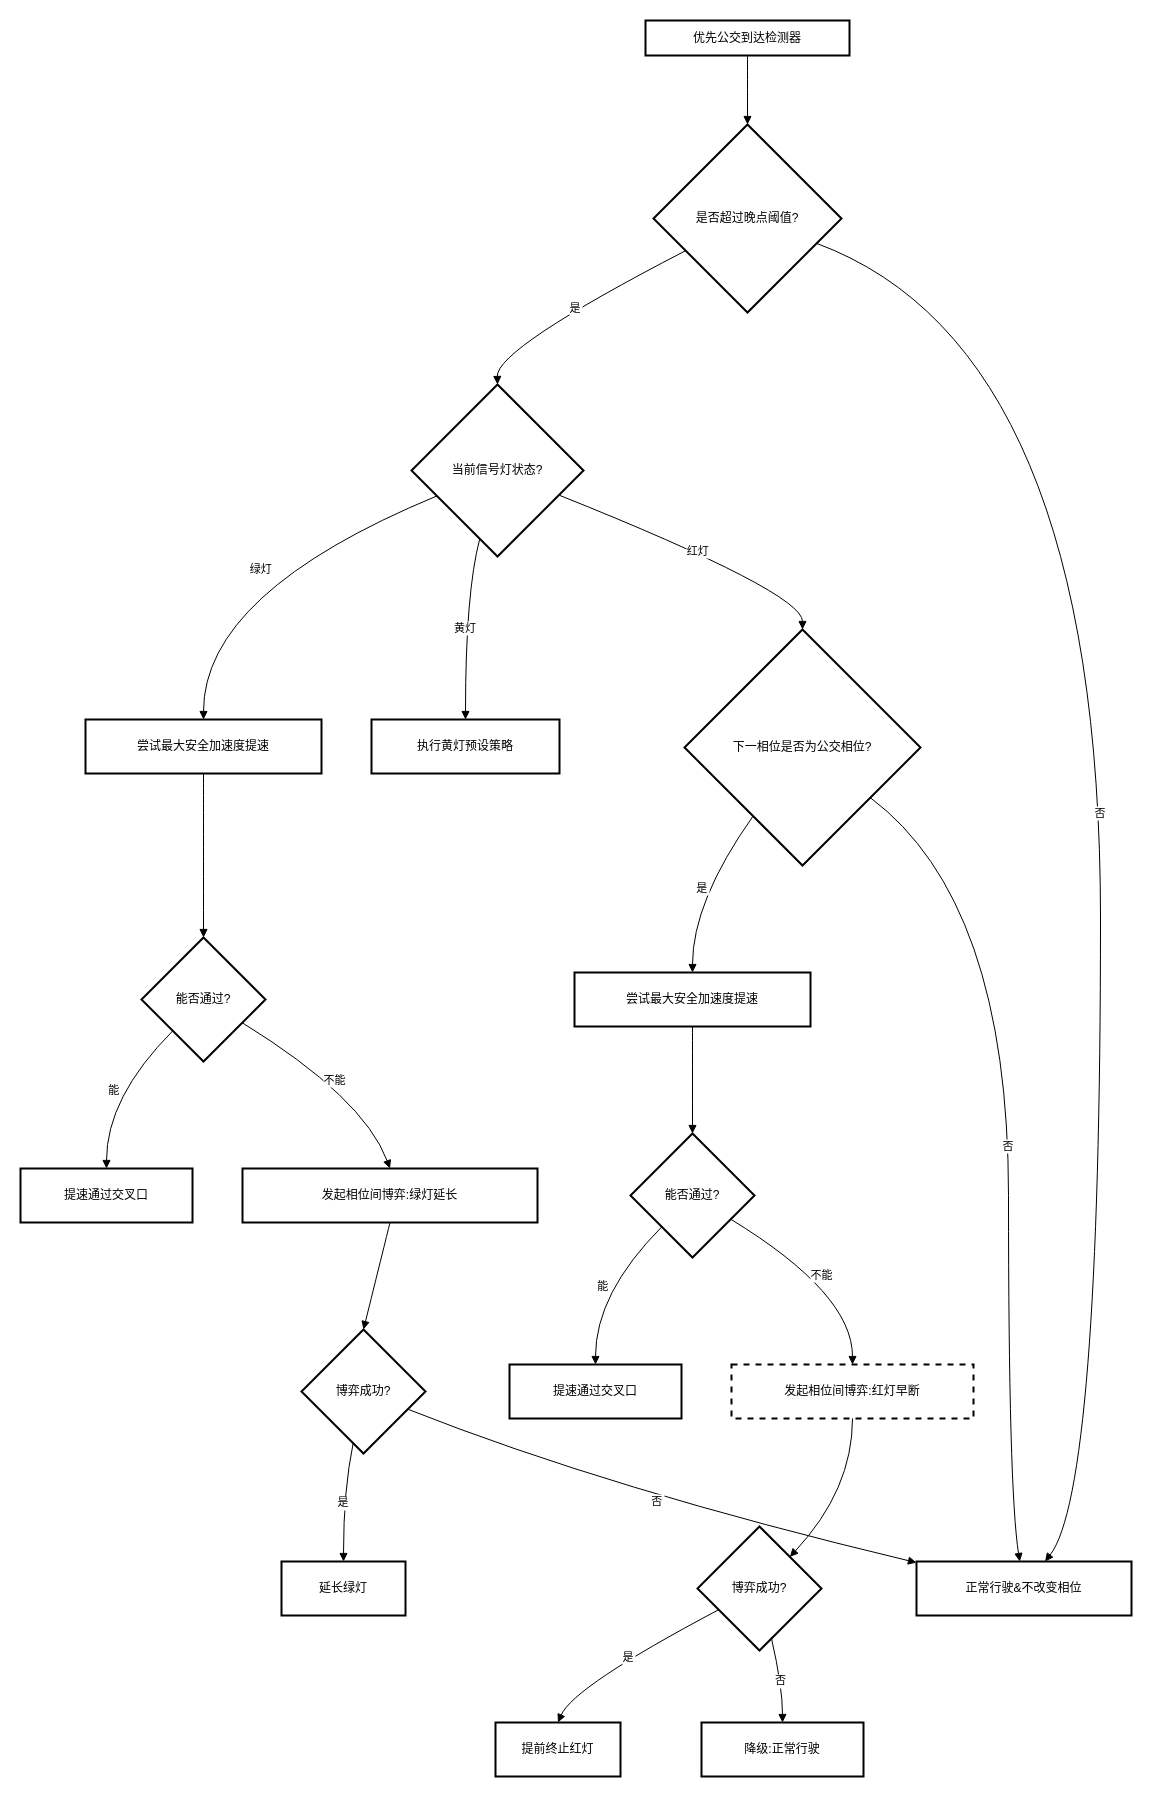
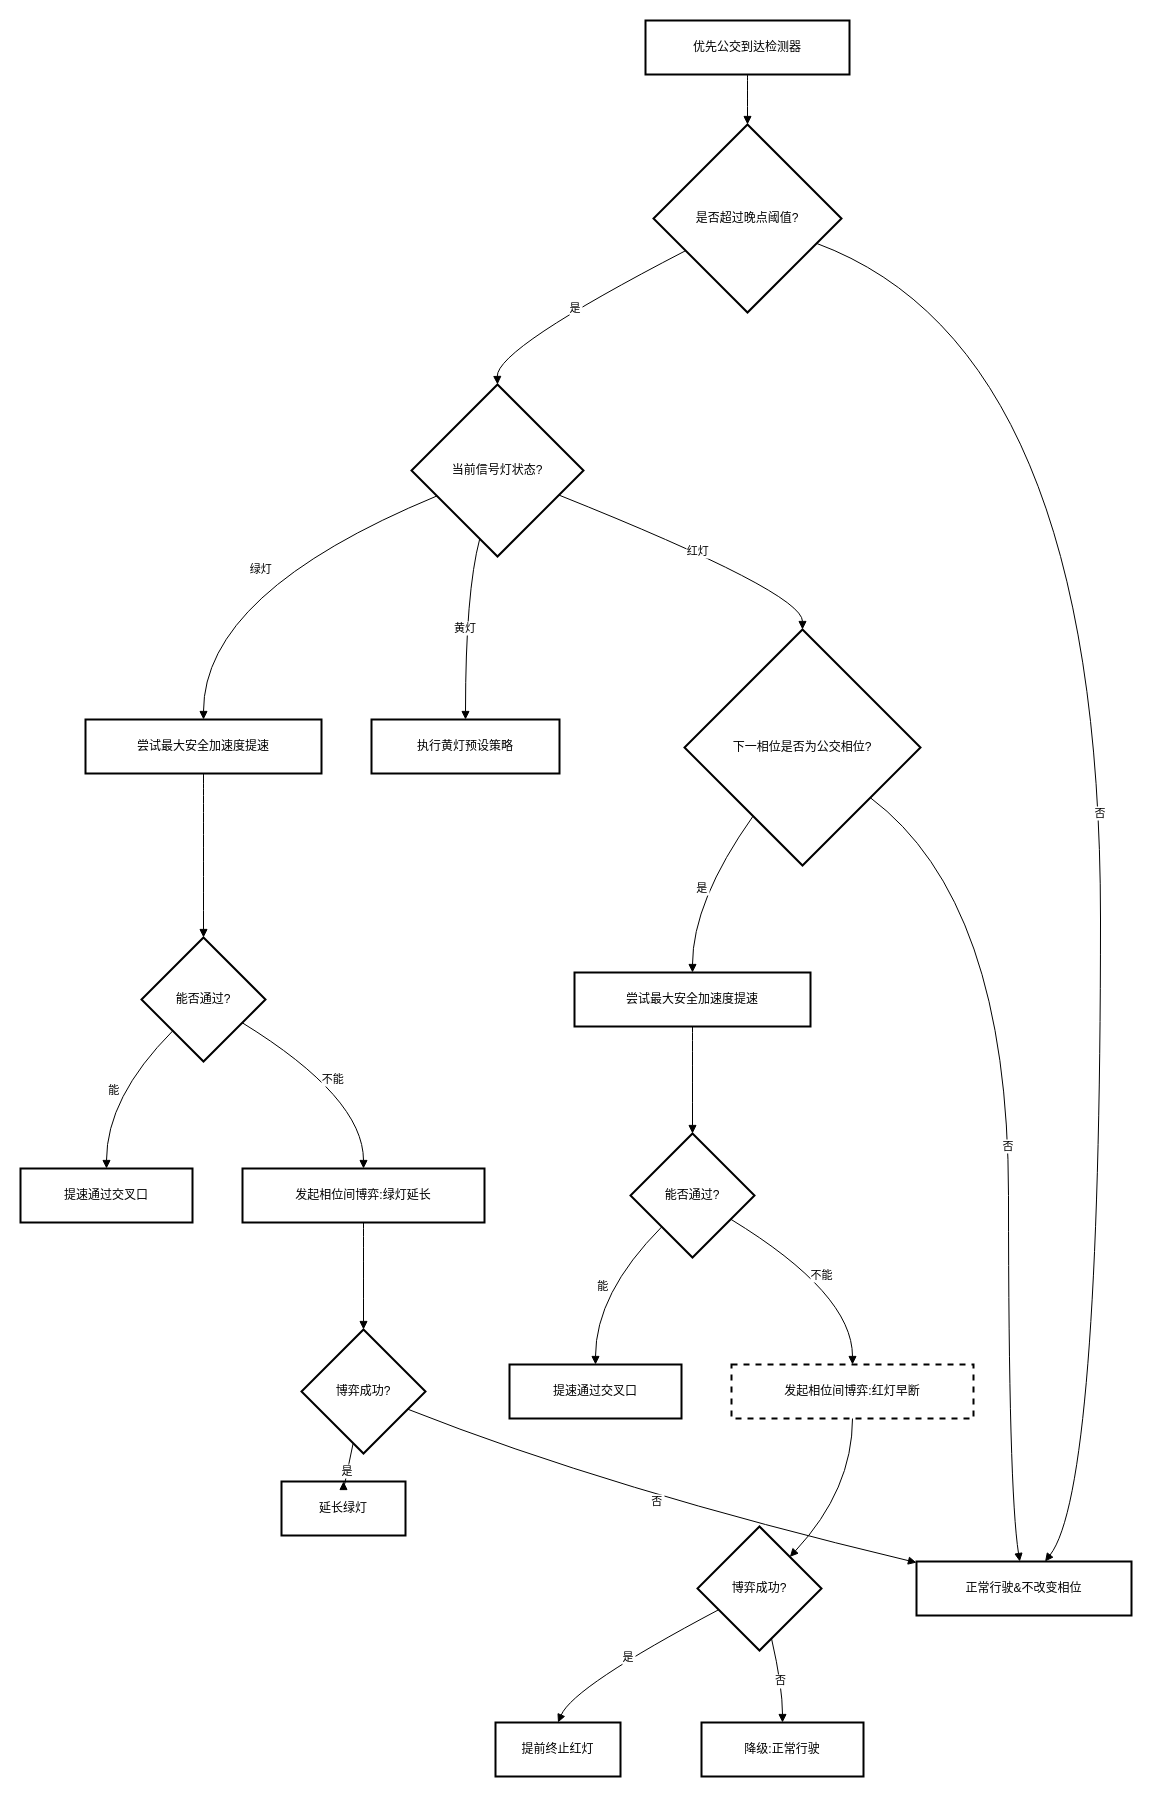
  <mxCell id="0" />
  <mxCell id="1" parent="0" />
- <mxCell id="2" value="优先公交到达检测器" style="whiteSpace=wrap;strokeWidth=2;" vertex="1" parent="1"><mxGeometry x="645" y="20" width="204" height="35" as="geometry" /></mxCell>
+ <mxCell id="2" value="优先公交到达检测器" style="whiteSpace=wrap;strokeWidth=2;" vertex="1" parent="1"><mxGeometry x="645" y="20" width="204" height="54" as="geometry" /></mxCell>
  <mxCell id="3" value="是否超过晚点阈值?" style="rhombus;strokeWidth=2;whiteSpace=wrap;" vertex="1" parent="1"><mxGeometry x="653" y="124" width="188" height="188" as="geometry" /></mxCell>
  <mxCell id="4" value="当前信号灯状态?" style="rhombus;strokeWidth=2;whiteSpace=wrap;" vertex="1" parent="1"><mxGeometry x="411" y="384" width="172" height="172" as="geometry" /></mxCell>
  <mxCell id="5" value="正常行驶&amp;不改变相位" style="whiteSpace=wrap;strokeWidth=2;" vertex="1" parent="1"><mxGeometry x="916" y="1561" width="215" height="54" as="geometry" /></mxCell>
  <mxCell id="6" value="尝试最大安全加速度提速" style="whiteSpace=wrap;strokeWidth=2;" vertex="1" parent="1"><mxGeometry x="85" y="719" width="236" height="54" as="geometry" /></mxCell>
  <mxCell id="7" value="能否通过?" style="rhombus;strokeWidth=2;whiteSpace=wrap;" vertex="1" parent="1"><mxGeometry x="141" y="937" width="124" height="124" as="geometry" /></mxCell>
  <mxCell id="8" value="提速通过交叉口" style="whiteSpace=wrap;strokeWidth=2;" vertex="1" parent="1"><mxGeometry x="20" y="1168" width="172" height="54" as="geometry" /></mxCell>
- <mxCell id="9" value="发起相位间博弈:绿灯延长" style="whiteSpace=wrap;strokeWidth=2;" vertex="1" parent="1"><mxGeometry x="242" y="1168" width="295" height="54" as="geometry" /></mxCell>
+ <mxCell id="9" value="发起相位间博弈:绿灯延长" style="whiteSpace=wrap;strokeWidth=2;" vertex="1" parent="1"><mxGeometry x="242" y="1168" width="242" height="54" as="geometry" /></mxCell>
  <mxCell id="10" value="博弈成功?" style="rhombus;strokeWidth=2;whiteSpace=wrap;" vertex="1" parent="1"><mxGeometry x="301" y="1329" width="124" height="124" as="geometry" /></mxCell>
- <mxCell id="11" value="延长绿灯" style="whiteSpace=wrap;strokeWidth=2;" vertex="1" parent="1"><mxGeometry x="281" y="1561" width="124" height="54" as="geometry" /></mxCell>
+ <mxCell id="11" value="延长绿灯" style="whiteSpace=wrap;strokeWidth=2;" vertex="1" parent="1"><mxGeometry x="281" y="1481" width="124" height="54" as="geometry" /></mxCell>
  <mxCell id="12" value="执行黄灯预设策略" style="whiteSpace=wrap;strokeWidth=2;" vertex="1" parent="1"><mxGeometry x="371" y="719" width="188" height="54" as="geometry" /></mxCell>
  <mxCell id="13" value="下一相位是否为公交相位?" style="rhombus;strokeWidth=2;whiteSpace=wrap;" vertex="1" parent="1"><mxGeometry x="684" y="629" width="236" height="236" as="geometry" /></mxCell>
  <mxCell id="14" value="尝试最大安全加速度提速" style="whiteSpace=wrap;strokeWidth=2;" vertex="1" parent="1"><mxGeometry x="574" y="972" width="236" height="54" as="geometry" /></mxCell>
  <mxCell id="15" value="能否通过?" style="rhombus;strokeWidth=2;whiteSpace=wrap;" vertex="1" parent="1"><mxGeometry x="630" y="1133" width="124" height="124" as="geometry" /></mxCell>
  <mxCell id="16" value="提速通过交叉口" style="whiteSpace=wrap;strokeWidth=2;" vertex="1" parent="1"><mxGeometry x="509" y="1364" width="172" height="54" as="geometry" /></mxCell>
  <mxCell id="17" value="发起相位间博弈:红灯早断" style="whiteSpace=wrap;strokeWidth=2;dashed=1;" vertex="1" parent="1"><mxGeometry x="731" y="1364" width="242" height="54" as="geometry" /></mxCell>
  <mxCell id="18" value="博弈成功?" style="rhombus;strokeWidth=2;whiteSpace=wrap;" vertex="1" parent="1"><mxGeometry x="697" y="1526" width="124" height="124" as="geometry" /></mxCell>
  <mxCell id="19" value="提前终止红灯" style="whiteSpace=wrap;strokeWidth=2;" vertex="1" parent="1"><mxGeometry x="495" y="1722" width="125" height="54" as="geometry" /></mxCell>
  <mxCell id="20" value="降级:正常行驶" style="whiteSpace=wrap;strokeWidth=2;" vertex="1" parent="1"><mxGeometry x="701" y="1722" width="162" height="54" as="geometry" /></mxCell>
  <mxCell id="21" value="" style="curved=1;startArrow=none;endArrow=block;exitX=0.5;exitY=1;entryX=0.5;entryY=0;rounded=0;" edge="1" parent="1" source="2" target="3"><mxGeometry relative="1" as="geometry"><Array as="points" /></mxGeometry></mxCell>
  <mxCell id="22" value="是" style="curved=1;startArrow=none;endArrow=block;exitX=0;exitY=0.76;entryX=0.5;entryY=0;rounded=0;" edge="1" parent="1" source="3" target="4"><mxGeometry relative="1" as="geometry"><Array as="points"><mxPoint x="496" y="348" /></Array></mxGeometry></mxCell>
  <mxCell id="23" value="否" style="curved=1;startArrow=none;endArrow=block;exitX=1;exitY=0.68;entryX=0.6;entryY=-0.01;rounded=0;" edge="1" parent="1" source="3" target="5"><mxGeometry relative="1" as="geometry"><Array as="points"><mxPoint x="1100" y="348" /><mxPoint x="1100" y="1489" /></Array></mxGeometry></mxCell>
  <mxCell id="24" value="绿灯" style="curved=1;startArrow=none;endArrow=block;exitX=0;exitY=0.71;entryX=0.5;entryY=0.01;rounded=0;" edge="1" parent="1" source="4" target="6"><mxGeometry relative="1" as="geometry"><Array as="points"><mxPoint x="203" y="592" /></Array></mxGeometry></mxCell>
  <mxCell id="25" value="" style="curved=1;startArrow=none;endArrow=block;exitX=0.5;exitY=1.01;entryX=0.5;entryY=0;rounded=0;" edge="1" parent="1" source="6" target="7"><mxGeometry relative="1" as="geometry"><Array as="points" /></mxGeometry></mxCell>
  <mxCell id="26" value="能" style="curved=1;startArrow=none;endArrow=block;exitX=0.01;exitY=1;entryX=0.5;entryY=0;rounded=0;" edge="1" parent="1" source="7" target="8"><mxGeometry relative="1" as="geometry"><Array as="points"><mxPoint x="106" y="1097" /></Array></mxGeometry></mxCell>
  <mxCell id="27" value="不能" style="curved=1;startArrow=none;endArrow=block;exitX=1;exitY=0.8;entryX=0.5;entryY=0;rounded=0;" edge="1" parent="1" source="7" target="9"><mxGeometry relative="1" as="geometry"><Array as="points"><mxPoint x="363" y="1097" /></Array></mxGeometry></mxCell>
  <mxCell id="28" value="" style="curved=1;startArrow=none;endArrow=block;exitX=0.5;exitY=1;entryX=0.5;entryY=0;rounded=0;" edge="1" parent="1" source="9" target="10"><mxGeometry relative="1" as="geometry"><Array as="points" /></mxGeometry></mxCell>
  <mxCell id="29" value="是" style="curved=1;startArrow=none;endArrow=block;exitX=0.4;exitY=1;entryX=0.5;entryY=-0.01;rounded=0;" edge="1" parent="1" source="10" target="11"><mxGeometry relative="1" as="geometry"><Array as="points"><mxPoint x="343" y="1489" /></Array></mxGeometry></mxCell>
  <mxCell id="30" value="否" style="curved=1;startArrow=none;endArrow=block;exitX=1;exitY=0.7;entryX=0;entryY=0.02;rounded=0;" edge="1" parent="1" source="10" target="5"><mxGeometry relative="1" as="geometry"><Array as="points"><mxPoint x="610" y="1489" /></Array></mxGeometry></mxCell>
  <mxCell id="31" value="黄灯" style="curved=1;startArrow=none;endArrow=block;exitX=0.37;exitY=1;entryX=0.5;entryY=0.01;rounded=0;" edge="1" parent="1" source="4" target="12"><mxGeometry relative="1" as="geometry"><Array as="points"><mxPoint x="465" y="592" /></Array></mxGeometry></mxCell>
  <mxCell id="32" value="红灯" style="curved=1;startArrow=none;endArrow=block;exitX=1;exitY=0.7;entryX=0.5;entryY=0;rounded=0;" edge="1" parent="1" source="4" target="13"><mxGeometry relative="1" as="geometry"><Array as="points"><mxPoint x="802" y="592" /></Array></mxGeometry></mxCell>
  <mxCell id="33" value="是" style="curved=1;startArrow=none;endArrow=block;exitX=0.14;exitY=1;entryX=0.5;entryY=0;rounded=0;" edge="1" parent="1" source="13" target="14"><mxGeometry relative="1" as="geometry"><Array as="points"><mxPoint x="692" y="901" /></Array></mxGeometry></mxCell>
  <mxCell id="34" value="" style="curved=1;startArrow=none;endArrow=block;exitX=0.5;exitY=1;entryX=0.5;entryY=0;rounded=0;" edge="1" parent="1" source="14" target="15"><mxGeometry relative="1" as="geometry"><Array as="points" /></mxGeometry></mxCell>
  <mxCell id="35" value="能" style="curved=1;startArrow=none;endArrow=block;exitX=0.01;exitY=1;entryX=0.5;entryY=0.01;rounded=0;" edge="1" parent="1" source="15" target="16"><mxGeometry relative="1" as="geometry"><Array as="points"><mxPoint x="595" y="1293" /></Array></mxGeometry></mxCell>
  <mxCell id="36" value="不能" style="curved=1;startArrow=none;endArrow=block;exitX=1;exitY=0.81;entryX=0.5;entryY=0.01;rounded=0;" edge="1" parent="1" source="15" target="17"><mxGeometry relative="1" as="geometry"><Array as="points"><mxPoint x="852" y="1293" /></Array></mxGeometry></mxCell>
  <mxCell id="37" value="" style="curved=1;startArrow=none;endArrow=block;exitX=0.5;exitY=1.01;entryX=0.98;entryY=0;rounded=0;" edge="1" parent="1" source="17" target="18"><mxGeometry relative="1" as="geometry"><Array as="points"><mxPoint x="852" y="1489" /></Array></mxGeometry></mxCell>
  <mxCell id="38" value="是" style="curved=1;startArrow=none;endArrow=block;exitX=0;exitY=0.76;entryX=0.5;entryY=0;rounded=0;" edge="1" parent="1" source="18" target="19"><mxGeometry relative="1" as="geometry"><Array as="points"><mxPoint x="573" y="1686" /></Array></mxGeometry></mxCell>
  <mxCell id="39" value="否" style="curved=1;startArrow=none;endArrow=block;exitX=0.62;exitY=1;entryX=0.5;entryY=0;rounded=0;" edge="1" parent="1" source="18" target="20"><mxGeometry relative="1" as="geometry"><Array as="points"><mxPoint x="782" y="1686" /></Array></mxGeometry></mxCell>
  <mxCell id="40" value="否" style="curved=1;startArrow=none;endArrow=block;exitX=1;exitY=0.87;entryX=0.48;entryY=-0.01;rounded=0;" edge="1" parent="1" source="13" target="5"><mxGeometry relative="1" as="geometry"><Array as="points"><mxPoint x="1008" y="901" /><mxPoint x="1008" y="1489" /></Array></mxGeometry></mxCell>
